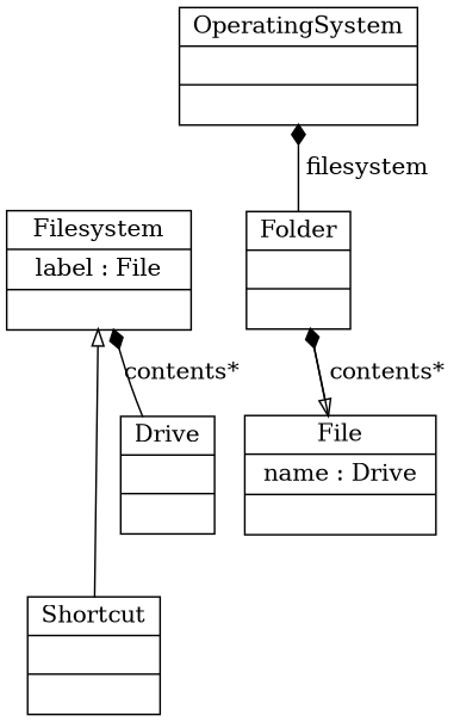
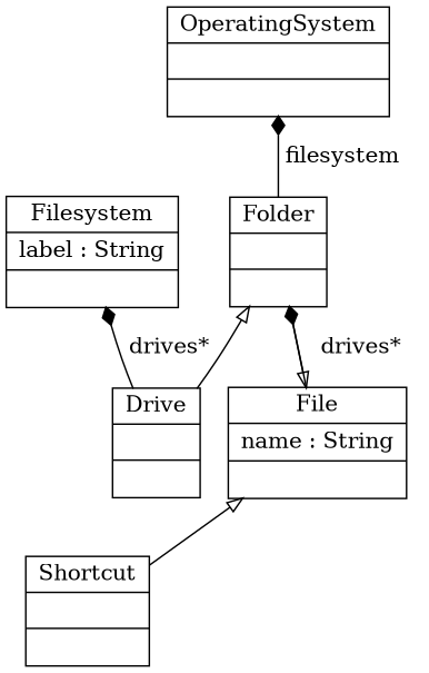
  digraph {
    node [shape=record]
    edge [arrowtail=diamond dir=back]
-   n1 [label="{Filesystem|label : File|}"]
+   n1 [label="{Filesystem|label : String|}"]
    n2 [label="{Drive||}"]
    n3 [label="{Folder||}"]
-   n4 [label="{File|name : Drive|}"]
+   n4 [label="{File|name : String|}"]
    n5 [label="{Shortcut||}"]
    n6 [label="{OperatingSystem||}"]
-   n1 -> n2 [label=" contents* "]
-   n3 -> n4 [label=" contents* "]
+   n1 -> n2 [label=" drives* "]
+   n3 -> n2 [arrowtail=empty]
+   n3 -> n4 [label=" drives* "]
    n4 -> n3 [arrowtail=empty]
-   n1 -> n5 [arrowtail=empty]
+   n4 -> n5 [arrowtail=empty]
    n6 -> n3 [label=" filesystem "]
  }
